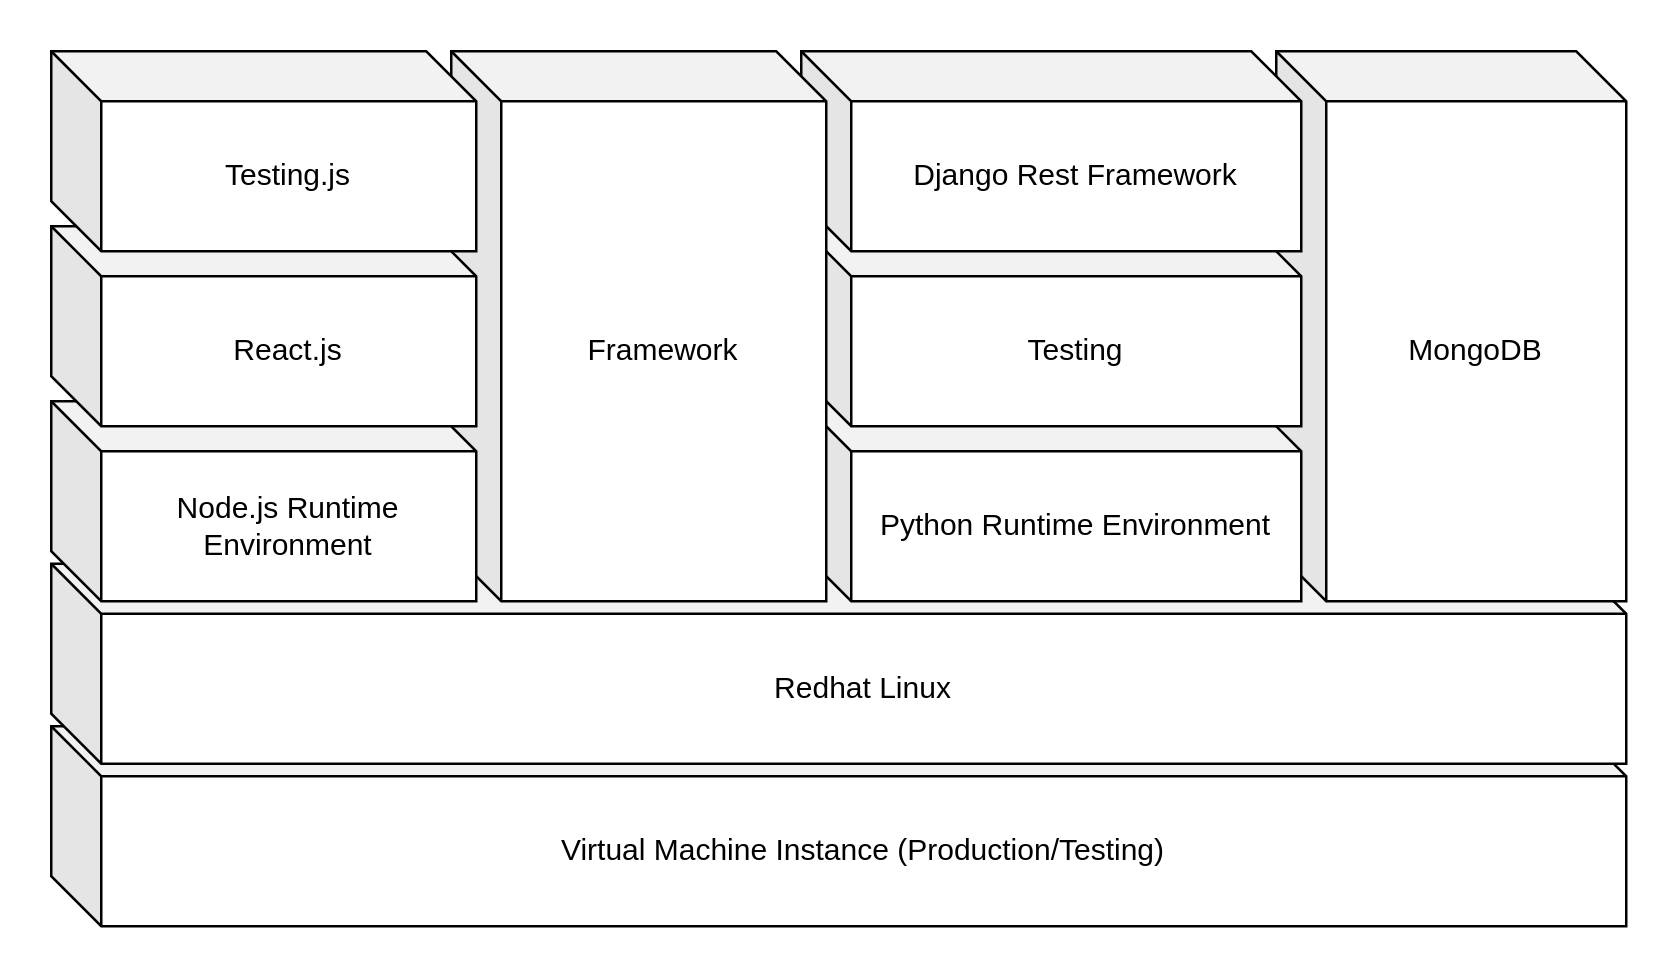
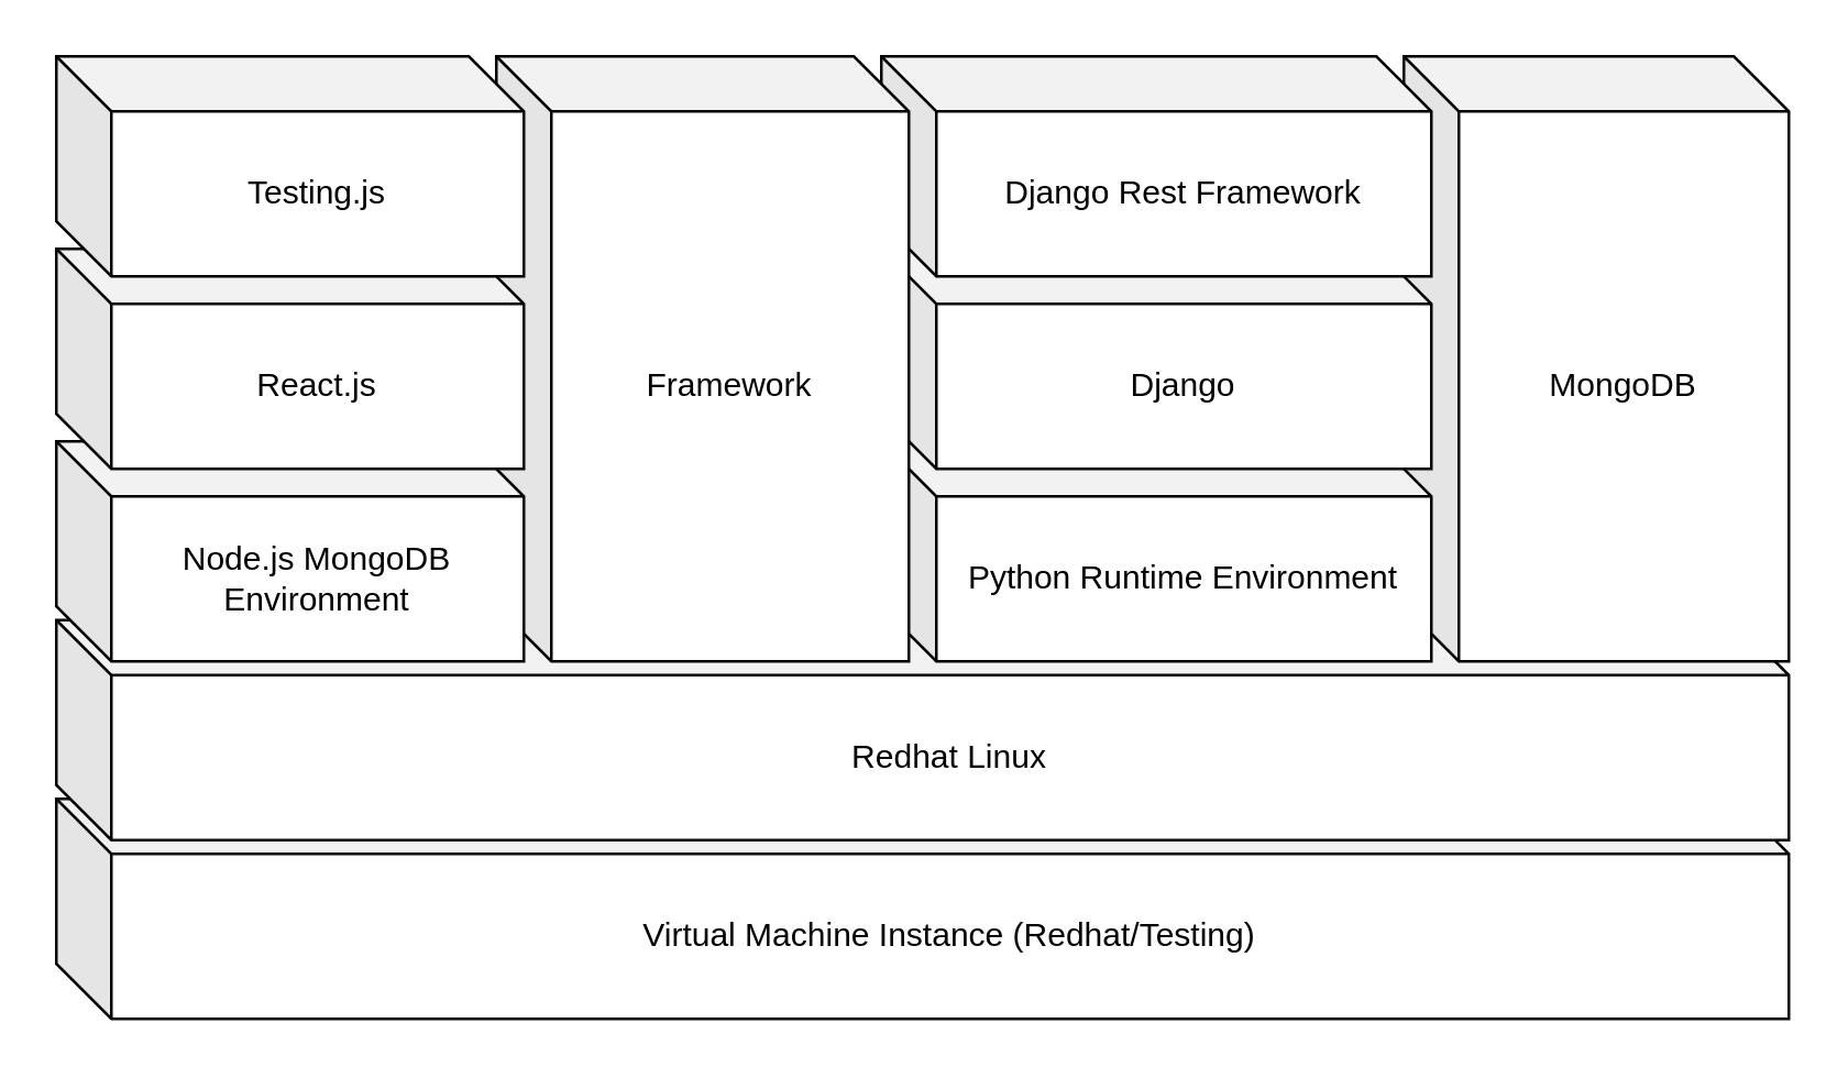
  <mxCell id="0" />
  <mxCell id="1" parent="0" />
- <mxCell id="2" value="Virtual Machine Instance (Production/Testing)" style="shape=cube;whiteSpace=wrap;html=1;boundedLbl=1;backgroundOutline=1;darkOpacity=0.05;darkOpacity2=0.1;" vertex="1" parent="1"><mxGeometry x="20" y="290" width="630" height="80" as="geometry" /></mxCell>
+ <mxCell id="2" value="Virtual Machine Instance (Redhat/Testing)" style="shape=cube;whiteSpace=wrap;html=1;boundedLbl=1;backgroundOutline=1;darkOpacity=0.05;darkOpacity2=0.1;" vertex="1" parent="1"><mxGeometry x="20" y="290" width="630" height="80" as="geometry" /></mxCell>
  <mxCell id="3" value="Redhat Linux" style="shape=cube;whiteSpace=wrap;html=1;boundedLbl=1;backgroundOutline=1;darkOpacity=0.05;darkOpacity2=0.1;" vertex="1" parent="1"><mxGeometry x="20" y="225" width="630" height="80" as="geometry" /></mxCell>
  <mxCell id="4" value="MongoDB" style="shape=cube;whiteSpace=wrap;html=1;boundedLbl=1;backgroundOutline=1;darkOpacity=0.05;darkOpacity2=0.1;" vertex="1" parent="1"><mxGeometry x="510" y="20" width="140" height="220" as="geometry" /></mxCell>
  <mxCell id="5" value="Python Runtime Environment" style="shape=cube;whiteSpace=wrap;html=1;boundedLbl=1;backgroundOutline=1;darkOpacity=0.05;darkOpacity2=0.1;" vertex="1" parent="1"><mxGeometry x="320" y="160" width="200" height="80" as="geometry" /></mxCell>
- <mxCell id="6" value="Testing" style="shape=cube;whiteSpace=wrap;html=1;boundedLbl=1;backgroundOutline=1;darkOpacity=0.05;darkOpacity2=0.1;" vertex="1" parent="1"><mxGeometry x="320" y="90" width="200" height="80" as="geometry" /></mxCell>
+ <mxCell id="6" value="Django" style="shape=cube;whiteSpace=wrap;html=1;boundedLbl=1;backgroundOutline=1;darkOpacity=0.05;darkOpacity2=0.1;" vertex="1" parent="1"><mxGeometry x="320" y="90" width="200" height="80" as="geometry" /></mxCell>
  <mxCell id="7" value="Django Rest Framework" style="shape=cube;whiteSpace=wrap;html=1;boundedLbl=1;backgroundOutline=1;darkOpacity=0.05;darkOpacity2=0.1;" vertex="1" parent="1"><mxGeometry x="320" y="20" width="200" height="80" as="geometry" /></mxCell>
  <mxCell id="8" value="Framework" style="shape=cube;whiteSpace=wrap;html=1;boundedLbl=1;backgroundOutline=1;darkOpacity=0.05;darkOpacity2=0.1;" vertex="1" parent="1"><mxGeometry x="180" y="20" width="150" height="220" as="geometry" /></mxCell>
- <mxCell id="9" value="Node.js Runtime Environment" style="shape=cube;whiteSpace=wrap;html=1;boundedLbl=1;backgroundOutline=1;darkOpacity=0.05;darkOpacity2=0.1;" vertex="1" parent="1"><mxGeometry x="20" y="160" width="170" height="80" as="geometry" /></mxCell>
+ <mxCell id="9" value="Node.js MongoDB Environment" style="shape=cube;whiteSpace=wrap;html=1;boundedLbl=1;backgroundOutline=1;darkOpacity=0.05;darkOpacity2=0.1;" vertex="1" parent="1"><mxGeometry x="20" y="160" width="170" height="80" as="geometry" /></mxCell>
  <mxCell id="10" value="React.js" style="shape=cube;whiteSpace=wrap;html=1;boundedLbl=1;backgroundOutline=1;darkOpacity=0.05;darkOpacity2=0.1;" vertex="1" parent="1"><mxGeometry x="20" y="90" width="170" height="80" as="geometry" /></mxCell>
  <mxCell id="11" value="Testing.js" style="shape=cube;whiteSpace=wrap;html=1;boundedLbl=1;backgroundOutline=1;darkOpacity=0.05;darkOpacity2=0.1;" vertex="1" parent="1"><mxGeometry x="20" y="20" width="170" height="80" as="geometry" /></mxCell>
